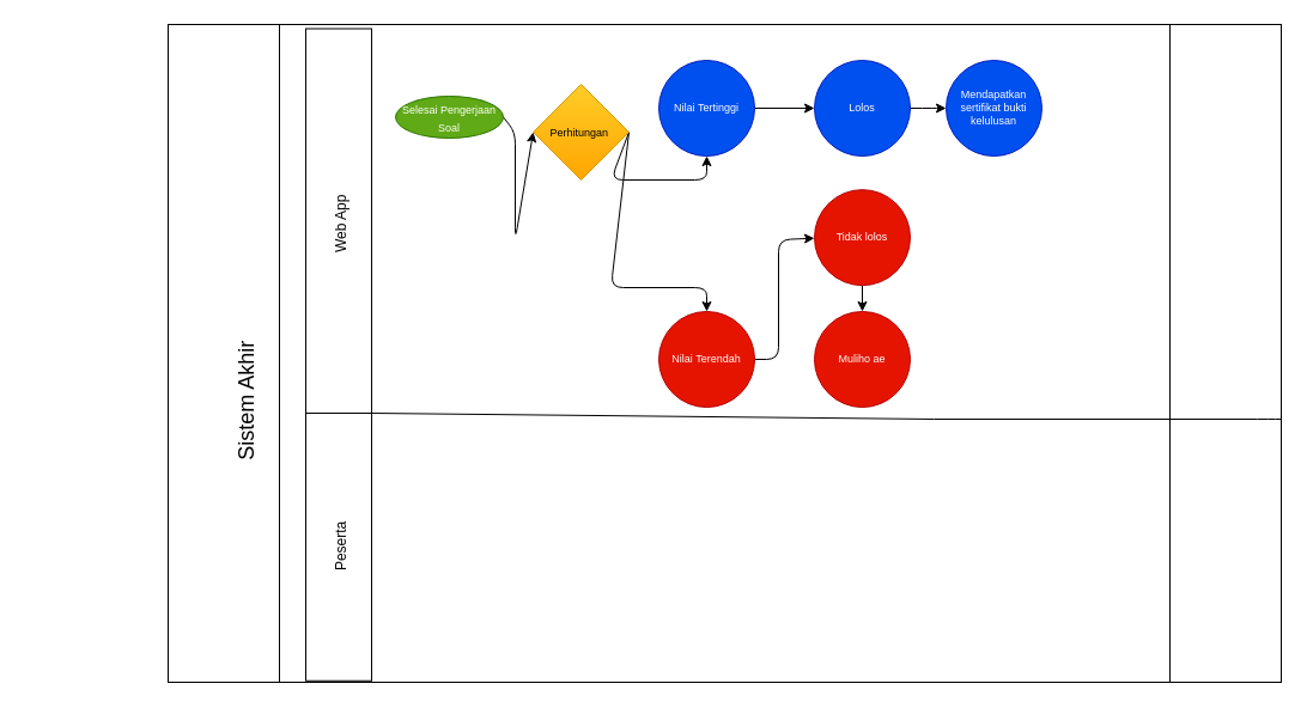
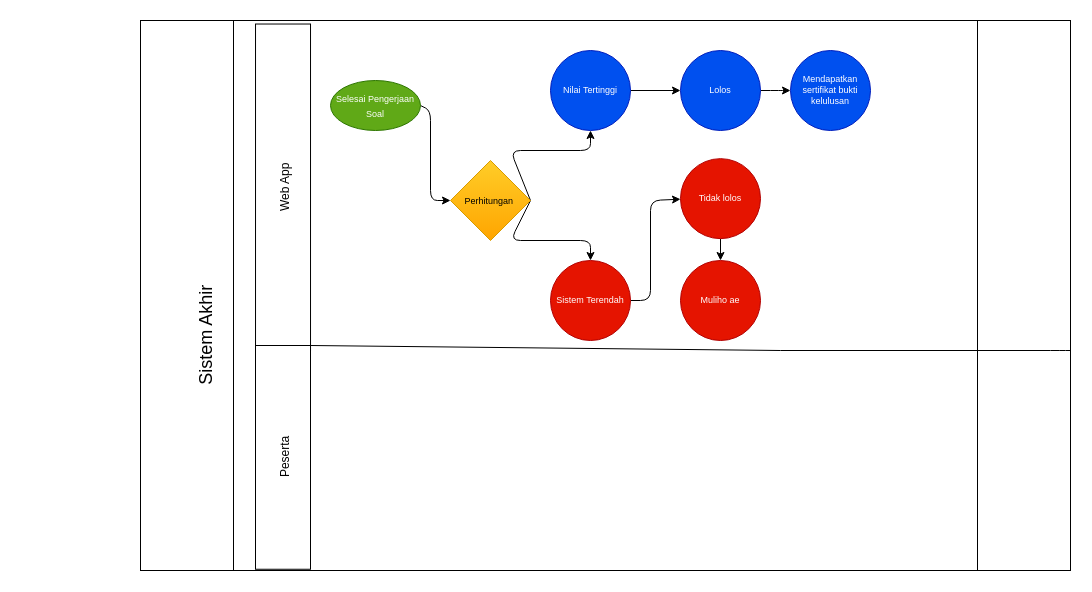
  <mxCell id="0" />
  <mxCell id="1" parent="0" />
  <mxCell id="2" value="" style="shape=process;whiteSpace=wrap;html=1;backgroundOutline=1;" vertex="1" parent="1"><mxGeometry x="140" y="20" width="930" height="550" as="geometry" /></mxCell>
  <mxCell id="3" value="&lt;font style=&quot;font-size: 18px;&quot;&gt;Sistem Akhir&lt;/font&gt;" style="text;html=1;strokeColor=none;fillColor=none;align=center;verticalAlign=middle;whiteSpace=wrap;rounded=0;rotation=-90;" vertex="1" parent="1"><mxGeometry x="20" y="295.62" width="372.5" height="78.75" as="geometry" /></mxCell>
  <mxCell id="4" style="edgeStyle=none;html=1;exitX=1;exitY=0.5;exitDx=0;exitDy=0;entryX=0;entryY=0.5;entryDx=0;entryDy=0;" edge="1" parent="1" source="5" target="8"><mxGeometry relative="1" as="geometry"><Array as="points"><mxPoint x="430" y="110" /><mxPoint x="430" y="200" /></Array></mxGeometry></mxCell>
- <mxCell id="5" value="&lt;font style=&quot;font-size: 9px;&quot;&gt;Selesai Pengerjaan Soal&lt;/font&gt;" style="ellipse;whiteSpace=wrap;html=1;fillColor=#60a917;fontColor=#ffffff;strokeColor=#2D7600;" vertex="1" parent="1"><mxGeometry x="330" y="80" width="90" height="35" as="geometry" /></mxCell>
+ <mxCell id="5" value="&lt;font style=&quot;font-size: 9px;&quot;&gt;Selesai Pengerjaan Soal&lt;/font&gt;" style="ellipse;whiteSpace=wrap;html=1;fillColor=#60a917;fontColor=#ffffff;strokeColor=#2D7600;" vertex="1" parent="1"><mxGeometry x="330" y="80" width="90" height="50" as="geometry" /></mxCell>
  <mxCell id="6" style="edgeStyle=none;html=1;exitX=1;exitY=0.5;exitDx=0;exitDy=0;fontSize=9;entryX=0.5;entryY=1;entryDx=0;entryDy=0;" edge="1" parent="1" source="8" target="10"><mxGeometry relative="1" as="geometry"><Array as="points"><mxPoint x="510" y="150" /><mxPoint x="590" y="150" /></Array></mxGeometry></mxCell>
  <mxCell id="7" style="edgeStyle=none;html=1;exitX=1;exitY=0.5;exitDx=0;exitDy=0;entryX=0.5;entryY=0;entryDx=0;entryDy=0;fontSize=9;" edge="1" parent="1" source="8" target="12"><mxGeometry relative="1" as="geometry"><Array as="points"><mxPoint x="510" y="240" /><mxPoint x="590" y="240" /></Array></mxGeometry></mxCell>
- <mxCell id="8" value="&lt;font style=&quot;font-size: 9px;&quot;&gt;Perhitungan&amp;nbsp;&lt;/font&gt;" style="rhombus;whiteSpace=wrap;html=1;fillColor=#ffcd28;gradientColor=#ffa500;strokeColor=#d79b00;" vertex="1" parent="1"><mxGeometry x="445" y="70" width="80" height="80" as="geometry" /></mxCell>
+ <mxCell id="8" value="&lt;font style=&quot;font-size: 9px;&quot;&gt;Perhitungan&amp;nbsp;&lt;/font&gt;" style="rhombus;whiteSpace=wrap;html=1;fillColor=#ffcd28;gradientColor=#ffa500;strokeColor=#d79b00;" vertex="1" parent="1"><mxGeometry x="450" y="160" width="80" height="80" as="geometry" /></mxCell>
  <mxCell id="9" style="edgeStyle=none;html=1;exitX=1;exitY=0.5;exitDx=0;exitDy=0;fontSize=9;" edge="1" parent="1" source="10" target="14"><mxGeometry relative="1" as="geometry" /></mxCell>
  <mxCell id="10" value="Nilai Tertinggi" style="ellipse;whiteSpace=wrap;html=1;aspect=fixed;fontSize=9;fillColor=#0050ef;fontColor=#ffffff;strokeColor=#001DBC;" vertex="1" parent="1"><mxGeometry x="550" y="50" width="80" height="80" as="geometry" /></mxCell>
  <mxCell id="11" style="edgeStyle=none;html=1;exitX=1;exitY=0.5;exitDx=0;exitDy=0;fontSize=9;" edge="1" parent="1" source="12" target="16"><mxGeometry relative="1" as="geometry"><Array as="points"><mxPoint x="650" y="300" /><mxPoint x="650" y="200" /></Array></mxGeometry></mxCell>
- <mxCell id="12" value="Nilai Terendah" style="ellipse;whiteSpace=wrap;html=1;aspect=fixed;fontSize=9;fillColor=#e51400;fontColor=#ffffff;strokeColor=#B20000;" vertex="1" parent="1"><mxGeometry x="550" y="260" width="80" height="80" as="geometry" /></mxCell>
+ <mxCell id="12" value="Sistem Terendah" style="ellipse;whiteSpace=wrap;html=1;aspect=fixed;fontSize=9;fillColor=#e51400;fontColor=#ffffff;strokeColor=#B20000;" vertex="1" parent="1"><mxGeometry x="550" y="260" width="80" height="80" as="geometry" /></mxCell>
  <mxCell id="13" style="edgeStyle=none;html=1;exitX=1;exitY=0.5;exitDx=0;exitDy=0;entryX=0;entryY=0.5;entryDx=0;entryDy=0;fontSize=9;" edge="1" parent="1" source="14" target="18"><mxGeometry relative="1" as="geometry"><Array as="points"><mxPoint x="780" y="90" /></Array></mxGeometry></mxCell>
  <mxCell id="14" value="Lolos" style="ellipse;whiteSpace=wrap;html=1;aspect=fixed;fontSize=9;fillColor=#0050ef;fontColor=#ffffff;strokeColor=#001DBC;" vertex="1" parent="1"><mxGeometry x="680" y="50" width="80" height="80" as="geometry" /></mxCell>
  <mxCell id="15" style="edgeStyle=none;html=1;exitX=0.5;exitY=1;exitDx=0;exitDy=0;fontSize=9;" edge="1" parent="1" source="16" target="17"><mxGeometry relative="1" as="geometry" /></mxCell>
  <mxCell id="16" value="Tidak lolos" style="ellipse;whiteSpace=wrap;html=1;aspect=fixed;fontSize=9;fillColor=#e51400;fontColor=#ffffff;strokeColor=#B20000;" vertex="1" parent="1"><mxGeometry x="680" y="158.13" width="80" height="80" as="geometry" /></mxCell>
  <mxCell id="17" value="Muliho ae" style="ellipse;whiteSpace=wrap;html=1;aspect=fixed;fontSize=9;fillColor=#e51400;fontColor=#ffffff;strokeColor=#B20000;" vertex="1" parent="1"><mxGeometry x="680" y="260" width="80" height="80" as="geometry" /></mxCell>
  <mxCell id="18" value="Mendapatkan sertifikat bukti kelulusan" style="ellipse;whiteSpace=wrap;html=1;aspect=fixed;fontSize=9;fillColor=#0050ef;fontColor=#ffffff;strokeColor=#001DBC;" vertex="1" parent="1"><mxGeometry x="790" y="50" width="80" height="80" as="geometry" /></mxCell>
  <mxCell id="19" style="edgeStyle=none;html=1;exitX=1;exitY=0.5;exitDx=0;exitDy=0;entryX=0.153;entryY=0.006;entryDx=0;entryDy=0;entryPerimeter=0;fontSize=12;" edge="1" parent="1" source="20" target="2"><mxGeometry relative="1" as="geometry" /></mxCell>
  <mxCell id="20" value="&lt;font style=&quot;font-size: 12px;&quot;&gt;Web App&lt;/font&gt;" style="rounded=0;whiteSpace=wrap;html=1;fontSize=18;rotation=-90;" vertex="1" parent="1"><mxGeometry x="119.27" y="159.27" width="326.5" height="55" as="geometry" /></mxCell>
  <mxCell id="21" value="&lt;font style=&quot;font-size: 12px;&quot;&gt;Peserta&lt;/font&gt;" style="rounded=0;whiteSpace=wrap;html=1;fontSize=18;rotation=-90;" vertex="1" parent="1"><mxGeometry x="170.63" y="429.38" width="223.75" height="55" as="geometry" /></mxCell>
  <mxCell id="22" value="" style="endArrow=none;html=1;fontSize=12;exitX=1;exitY=1;exitDx=0;exitDy=0;" edge="1" parent="1" source="21"><mxGeometry width="50" height="50" relative="1" as="geometry"><mxPoint x="390" y="370" as="sourcePoint" /><mxPoint x="780" y="350" as="targetPoint" /></mxGeometry></mxCell>
  <mxCell id="23" value="" style="endArrow=none;html=1;fontSize=12;entryX=1;entryY=0.6;entryDx=0;entryDy=0;entryPerimeter=0;" edge="1" parent="1" target="2"><mxGeometry width="50" height="50" relative="1" as="geometry"><mxPoint x="780" y="350" as="sourcePoint" /><mxPoint x="840" y="310" as="targetPoint" /><Array as="points"><mxPoint x="1060" y="350" /></Array></mxGeometry></mxCell>
